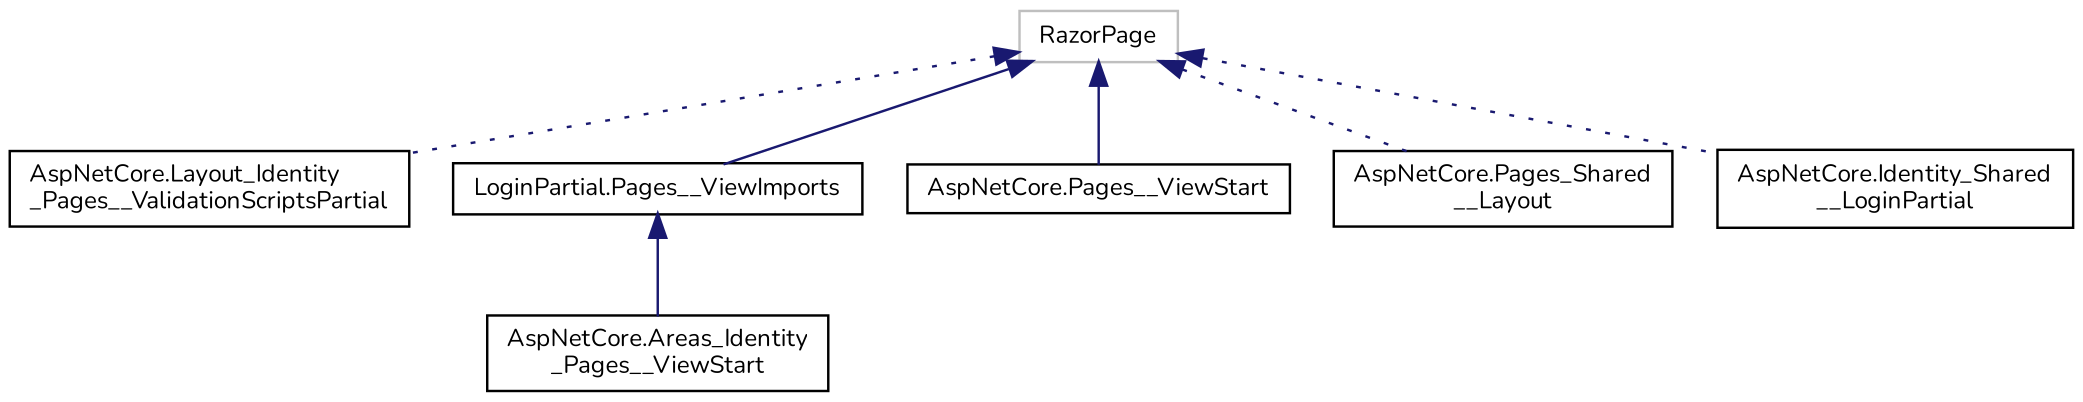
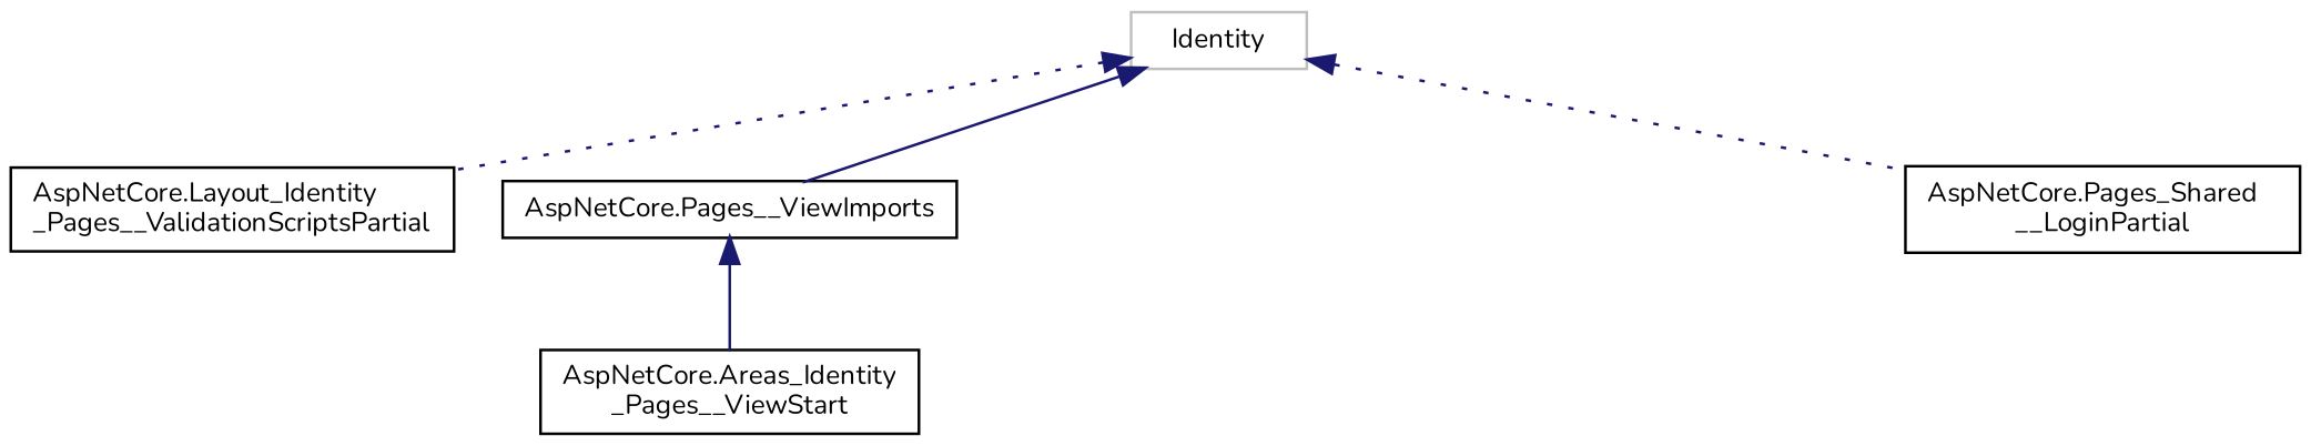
  digraph {
    fontname=Nunito
    rankdir=TB
    node [color=black fillcolor=white fontname=Nunito fontsize=10 shape=record style=filled]
    edge [color=midnightblue dir=back fontname=Nunito fontsize=10 labelfontname=Helvetica labelfontsize=10 style=dotted]
-   n1 [color=grey75 height=0.2 label=RazorPage width=0.4]
+   n1 [color=grey75 height=0.2 label=Identity width=0.4]
    n2 [height=0.2 label="AspNetCore.Layout_Identity\l_Pages__ValidationScriptsPartial" width=0.4]
-   n3 [height=0.2 label="LoginPartial.Pages__ViewImports" width=0.4]
-   n4 [height=0.2 label="AspNetCore.Pages__ViewStart" width=0.4]
-   n5 [height=0.2 label="AspNetCore.Pages_Shared\l__Layout" width=0.4]
-   n6 [height=0.2 label="AspNetCore.Identity_Shared\l__LoginPartial" width=0.4]
+   n3 [height=0.2 label="AspNetCore.Pages__ViewImports" width=0.4]
+   n6 [height=0.2 label="AspNetCore.Pages_Shared\l__LoginPartial" width=0.4]
    n7 [height=0.2 label="AspNetCore.Areas_Identity\l_Pages__ViewStart" width=0.4]
    n1 -> n2
    n1 -> n3 [style=solid]
-   n1 -> n4 [style=solid]
-   n1 -> n5
    n1 -> n6
    n3 -> n7 [style=solid]
  }
